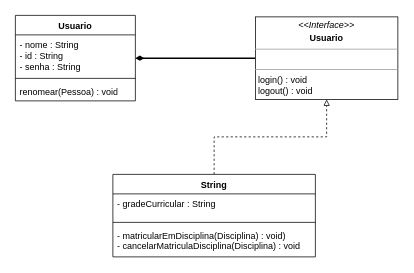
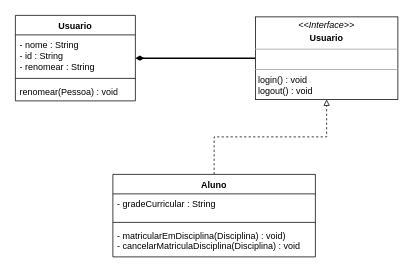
  <mxCell id="0" />
  <mxCell id="1" parent="0" />
  <mxCell id="2" style="edgeStyle=orthogonalEdgeStyle;rounded=0;orthogonalLoop=1;jettySize=auto;html=1;endArrow=none;endFill=0;startArrow=diamondThin;startFill=1;strokeWidth=2;" edge="1" parent="1" source="3" target="7"><mxGeometry relative="1" as="geometry" /></mxCell>
  <mxCell id="3" value="Usuario" style="swimlane;fontStyle=1;align=center;verticalAlign=top;childLayout=stackLayout;horizontal=1;startSize=26;horizontalStack=0;resizeParent=1;resizeParentMax=0;resizeLast=0;collapsible=1;marginBottom=0;whiteSpace=wrap;html=1;" vertex="1" parent="1"><mxGeometry x="20" y="20" width="160" height="114" as="geometry" /></mxCell>
- <mxCell id="4" value="- nome : String&lt;br&gt;- id : String &lt;br&gt;- senha : String &lt;br&gt;" style="text;strokeColor=none;fillColor=none;align=left;verticalAlign=top;spacingLeft=4;spacingRight=4;overflow=hidden;rotatable=0;points=[[0,0.5],[1,0.5]];portConstraint=eastwest;whiteSpace=wrap;html=1;" vertex="1" parent="3"><mxGeometry y="26" width="160" height="54" as="geometry" /></mxCell>
+ <mxCell id="4" value="- nome : String&lt;br&gt;- id : String &lt;br&gt;- renomear : String &lt;br&gt;" style="text;strokeColor=none;fillColor=none;align=left;verticalAlign=top;spacingLeft=4;spacingRight=4;overflow=hidden;rotatable=0;points=[[0,0.5],[1,0.5]];portConstraint=eastwest;whiteSpace=wrap;html=1;" vertex="1" parent="3"><mxGeometry y="26" width="160" height="54" as="geometry" /></mxCell>
  <mxCell id="5" value="" style="line;strokeWidth=1;fillColor=none;align=left;verticalAlign=middle;spacingTop=-1;spacingLeft=3;spacingRight=3;rotatable=0;labelPosition=right;points=[];portConstraint=eastwest;strokeColor=inherit;" vertex="1" parent="3"><mxGeometry y="80" width="160" height="8" as="geometry" /></mxCell>
  <mxCell id="6" value="renomear(Pessoa) : void" style="text;strokeColor=none;fillColor=none;align=left;verticalAlign=top;spacingLeft=4;spacingRight=4;overflow=hidden;rotatable=0;points=[[0,0.5],[1,0.5]];portConstraint=eastwest;whiteSpace=wrap;html=1;" vertex="1" parent="3"><mxGeometry y="88" width="160" height="26" as="geometry" /></mxCell>
  <mxCell id="7" value="&lt;p style=&quot;margin:0px;margin-top:4px;text-align:center;&quot;&gt;&lt;i&gt;&amp;lt;&amp;lt;Interface&amp;gt;&amp;gt;&lt;/i&gt;&lt;/p&gt;&lt;p style=&quot;margin:0px;margin-top:4px;text-align:center;&quot;&gt;&lt;b&gt;Usuario&lt;/b&gt;&lt;br&gt;&lt;/p&gt;&lt;hr size=&quot;1&quot;&gt;&lt;p style=&quot;margin:0px;margin-left:4px;&quot;&gt;&lt;br&gt;&lt;/p&gt;&lt;hr size=&quot;1&quot;&gt;&lt;p style=&quot;margin:0px;margin-left:4px;&quot;&gt;login() : void&lt;/p&gt;&lt;p style=&quot;margin:0px;margin-left:4px;&quot;&gt;logout() : void&lt;br&gt;&lt;/p&gt;" style="verticalAlign=top;align=left;overflow=fill;fontSize=12;fontFamily=Helvetica;html=1;whiteSpace=wrap;" vertex="1" parent="1"><mxGeometry x="340" y="22" width="190" height="110" as="geometry" /></mxCell>
  <mxCell id="8" style="edgeStyle=orthogonalEdgeStyle;rounded=0;orthogonalLoop=1;jettySize=auto;html=1;exitX=0.5;exitY=1;exitDx=0;exitDy=0;" edge="1" parent="1" source="7" target="7"><mxGeometry relative="1" as="geometry" /></mxCell>
  <mxCell id="9" style="edgeStyle=orthogonalEdgeStyle;rounded=0;orthogonalLoop=1;jettySize=auto;html=1;entryX=0.5;entryY=1;entryDx=0;entryDy=0;dashed=1;endArrow=block;endFill=0;" edge="1" parent="1" source="10" target="7"><mxGeometry relative="1" as="geometry" /></mxCell>
- <mxCell id="10" value="String" style="swimlane;fontStyle=1;align=center;verticalAlign=top;childLayout=stackLayout;horizontal=1;startSize=26;horizontalStack=0;resizeParent=1;resizeParentMax=0;resizeLast=0;collapsible=1;marginBottom=0;whiteSpace=wrap;html=1;" vertex="1" parent="1"><mxGeometry x="150" y="232" width="270" height="110" as="geometry" /></mxCell>
+ <mxCell id="10" value="Aluno" style="swimlane;fontStyle=1;align=center;verticalAlign=top;childLayout=stackLayout;horizontal=1;startSize=26;horizontalStack=0;resizeParent=1;resizeParentMax=0;resizeLast=0;collapsible=1;marginBottom=0;whiteSpace=wrap;html=1;" vertex="1" parent="1"><mxGeometry x="150" y="232" width="270" height="110" as="geometry" /></mxCell>
  <mxCell id="11" value="- gradeCurricular : String" style="text;strokeColor=none;fillColor=none;align=left;verticalAlign=top;spacingLeft=4;spacingRight=4;overflow=hidden;rotatable=0;points=[[0,0.5],[1,0.5]];portConstraint=eastwest;whiteSpace=wrap;html=1;" vertex="1" parent="10"><mxGeometry y="26" width="270" height="34" as="geometry" /></mxCell>
  <mxCell id="12" value="" style="line;strokeWidth=1;fillColor=none;align=left;verticalAlign=middle;spacingTop=-1;spacingLeft=3;spacingRight=3;rotatable=0;labelPosition=right;points=[];portConstraint=eastwest;strokeColor=inherit;" vertex="1" parent="10"><mxGeometry y="60" width="270" height="8" as="geometry" /></mxCell>
  <mxCell id="13" value="&lt;div&gt;- matricularEmDisciplina(Disciplina) : void)&lt;/div&gt;&lt;div&gt;- cancelarMatriculaDisciplina(Disciplina) : void&lt;br&gt;&lt;/div&gt;" style="text;strokeColor=none;fillColor=none;align=left;verticalAlign=top;spacingLeft=4;spacingRight=4;overflow=hidden;rotatable=0;points=[[0,0.5],[1,0.5]];portConstraint=eastwest;whiteSpace=wrap;html=1;" vertex="1" parent="10"><mxGeometry y="68" width="270" height="42" as="geometry" /></mxCell>
